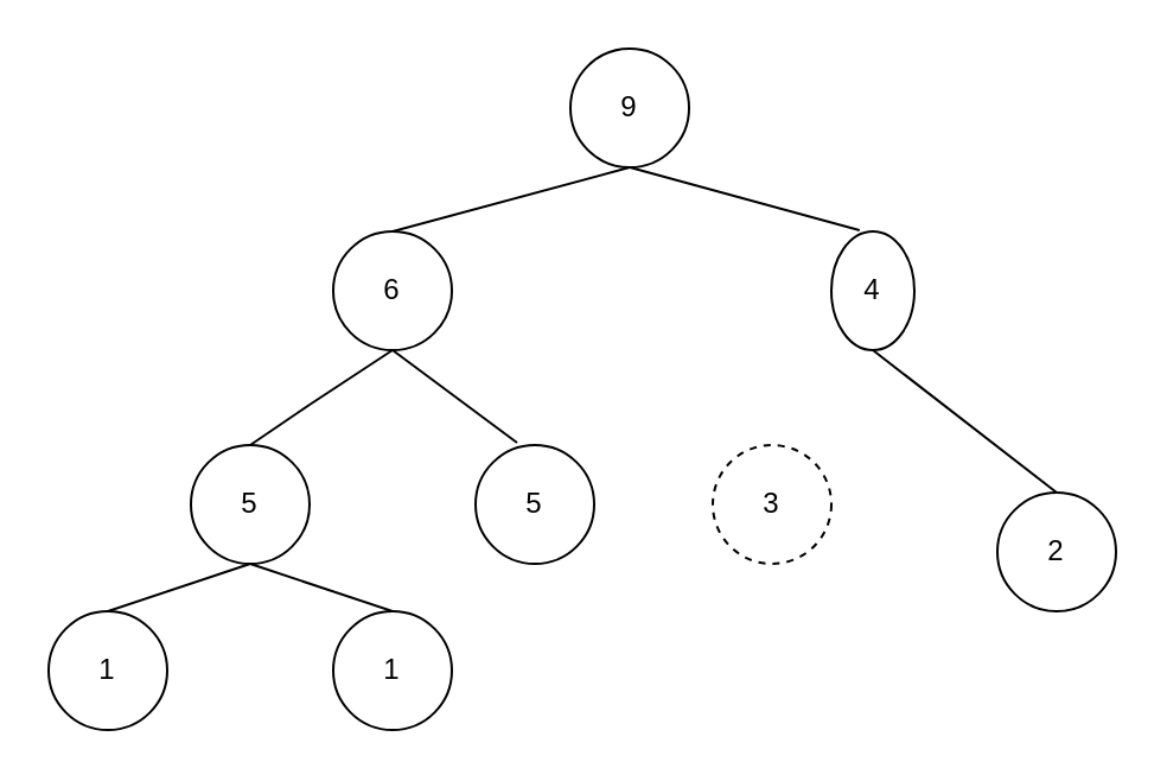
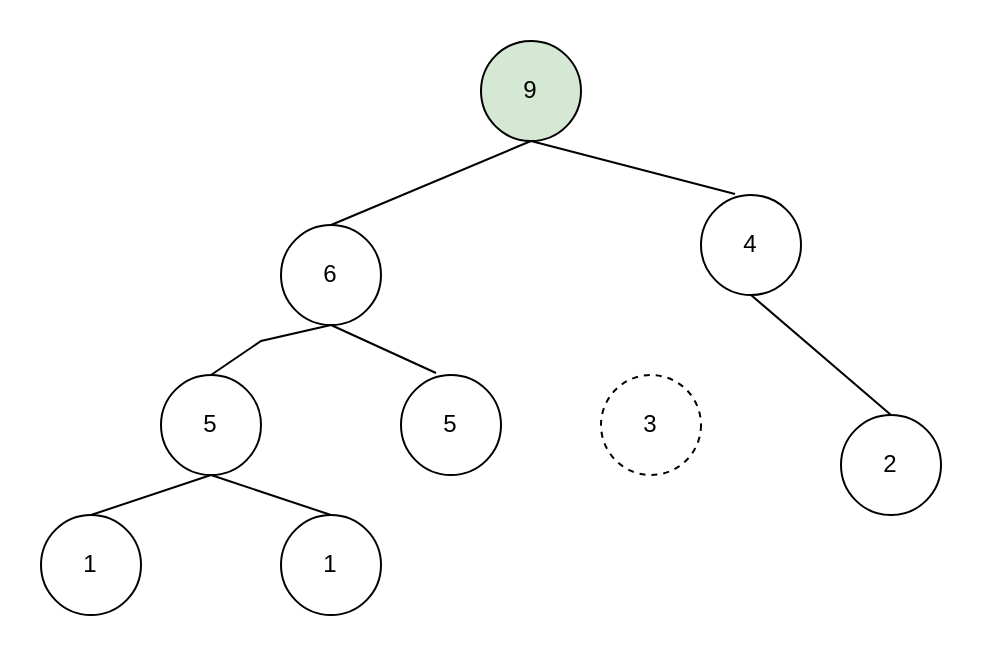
  <mxCell id="0" />
  <mxCell id="1" parent="0" />
- <mxCell id="2" value="9" style="ellipse;whiteSpace=wrap;html=1;aspect=fixed;" vertex="1" parent="1"><mxGeometry x="240" y="20" width="50" height="50" as="geometry" /></mxCell>
- <mxCell id="3" value="6" style="ellipse;whiteSpace=wrap;html=1;aspect=fixed;" vertex="1" parent="1"><mxGeometry x="140" y="97" width="50" height="50" as="geometry" /></mxCell>
- <mxCell id="4" value="4" style="ellipse;whiteSpace=wrap;html=1;aspect=fixed;" vertex="1" parent="1"><mxGeometry x="350" y="97" width="35" height="50" as="geometry" /></mxCell>
+ <mxCell id="2" value="9" style="ellipse;whiteSpace=wrap;html=1;aspect=fixed;fillColor=#d5e8d4;" vertex="1" parent="1"><mxGeometry x="240" y="20" width="50" height="50" as="geometry" /></mxCell>
+ <mxCell id="3" value="6" style="ellipse;whiteSpace=wrap;html=1;aspect=fixed;" vertex="1" parent="1"><mxGeometry x="140" y="112" width="50" height="50" as="geometry" /></mxCell>
+ <mxCell id="4" value="4" style="ellipse;whiteSpace=wrap;html=1;aspect=fixed;" vertex="1" parent="1"><mxGeometry x="350" y="97" width="50" height="50" as="geometry" /></mxCell>
  <mxCell id="5" value="5" style="ellipse;whiteSpace=wrap;html=1;aspect=fixed;" vertex="1" parent="1"><mxGeometry x="80" y="187" width="50" height="50" as="geometry" /></mxCell>
  <mxCell id="6" value="5" style="ellipse;whiteSpace=wrap;html=1;aspect=fixed;" vertex="1" parent="1"><mxGeometry x="200" y="187" width="50" height="50" as="geometry" /></mxCell>
  <mxCell id="7" value="3" style="ellipse;whiteSpace=wrap;html=1;aspect=fixed;dashed=1;" vertex="1" parent="1"><mxGeometry x="300" y="187" width="50" height="50" as="geometry" /></mxCell>
  <mxCell id="8" value="2" style="ellipse;whiteSpace=wrap;html=1;aspect=fixed;" vertex="1" parent="1"><mxGeometry x="420" y="207" width="50" height="50" as="geometry" /></mxCell>
  <mxCell id="9" value="1" style="ellipse;whiteSpace=wrap;html=1;aspect=fixed;" vertex="1" parent="1"><mxGeometry x="20" y="257" width="50" height="50" as="geometry" /></mxCell>
  <mxCell id="10" value="1" style="ellipse;whiteSpace=wrap;html=1;aspect=fixed;" vertex="1" parent="1"><mxGeometry x="140" y="257" width="50" height="50" as="geometry" /></mxCell>
  <mxCell id="11" value="" style="endArrow=none;html=1;rounded=0;exitX=0.5;exitY=0;exitDx=0;exitDy=0;entryX=0.5;entryY=1;entryDx=0;entryDy=0;" edge="1" parent="1" source="3" target="2"><mxGeometry width="50" height="50" relative="1" as="geometry"><mxPoint x="170" y="70" as="sourcePoint" /><mxPoint x="220" y="20" as="targetPoint" /></mxGeometry></mxCell>
  <mxCell id="12" value="" style="endArrow=none;html=1;rounded=0;exitX=0.5;exitY=1;exitDx=0;exitDy=0;entryX=0.34;entryY=-0.01;entryDx=0;entryDy=0;entryPerimeter=0;" edge="1" parent="1" source="2" target="4"><mxGeometry width="50" height="50" relative="1" as="geometry"><mxPoint x="430" y="70" as="sourcePoint" /><mxPoint x="480" y="20" as="targetPoint" /></mxGeometry></mxCell>
  <mxCell id="13" value="" style="endArrow=none;html=1;rounded=0;entryX=0.5;entryY=1;entryDx=0;entryDy=0;exitX=0.5;exitY=0;exitDx=0;exitDy=0;" edge="1" parent="1" source="5" target="3"><mxGeometry width="50" height="50" relative="1" as="geometry"><mxPoint x="80" y="180" as="sourcePoint" /><mxPoint x="130" y="130" as="targetPoint" /><Array as="points"><mxPoint x="130" y="170" /></Array></mxGeometry></mxCell>
  <mxCell id="14" value="" style="endArrow=none;html=1;rounded=0;exitX=0.35;exitY=-0.02;exitDx=0;exitDy=0;exitPerimeter=0;entryX=0.5;entryY=1;entryDx=0;entryDy=0;" edge="1" parent="1" source="6" target="3"><mxGeometry width="50" height="50" relative="1" as="geometry"><mxPoint x="115" y="197" as="sourcePoint" /><mxPoint x="220" y="150" as="targetPoint" /><Array as="points" /></mxGeometry></mxCell>
  <mxCell id="15" value="" style="endArrow=none;html=1;rounded=0;entryX=0.5;entryY=1;entryDx=0;entryDy=0;exitX=0.5;exitY=0;exitDx=0;exitDy=0;" edge="1" parent="1" source="8" target="4"><mxGeometry width="50" height="50" relative="1" as="geometry"><mxPoint x="125" y="207" as="sourcePoint" /><mxPoint x="185" y="167" as="targetPoint" /><Array as="points" /></mxGeometry></mxCell>
  <mxCell id="16" value="" style="endArrow=none;html=1;rounded=0;entryX=0.5;entryY=1;entryDx=0;entryDy=0;exitX=0.5;exitY=0;exitDx=0;exitDy=0;" edge="1" parent="1" source="9" target="5"><mxGeometry width="50" height="50" relative="1" as="geometry"><mxPoint x="0" y="260" as="sourcePoint" /><mxPoint x="50" y="210" as="targetPoint" /></mxGeometry></mxCell>
  <mxCell id="17" value="" style="endArrow=none;html=1;rounded=0;entryX=0.5;entryY=1;entryDx=0;entryDy=0;exitX=0.5;exitY=0;exitDx=0;exitDy=0;" edge="1" parent="1" source="10" target="5"><mxGeometry width="50" height="50" relative="1" as="geometry"><mxPoint x="170" y="420" as="sourcePoint" /><mxPoint x="220" y="370" as="targetPoint" /></mxGeometry></mxCell>
